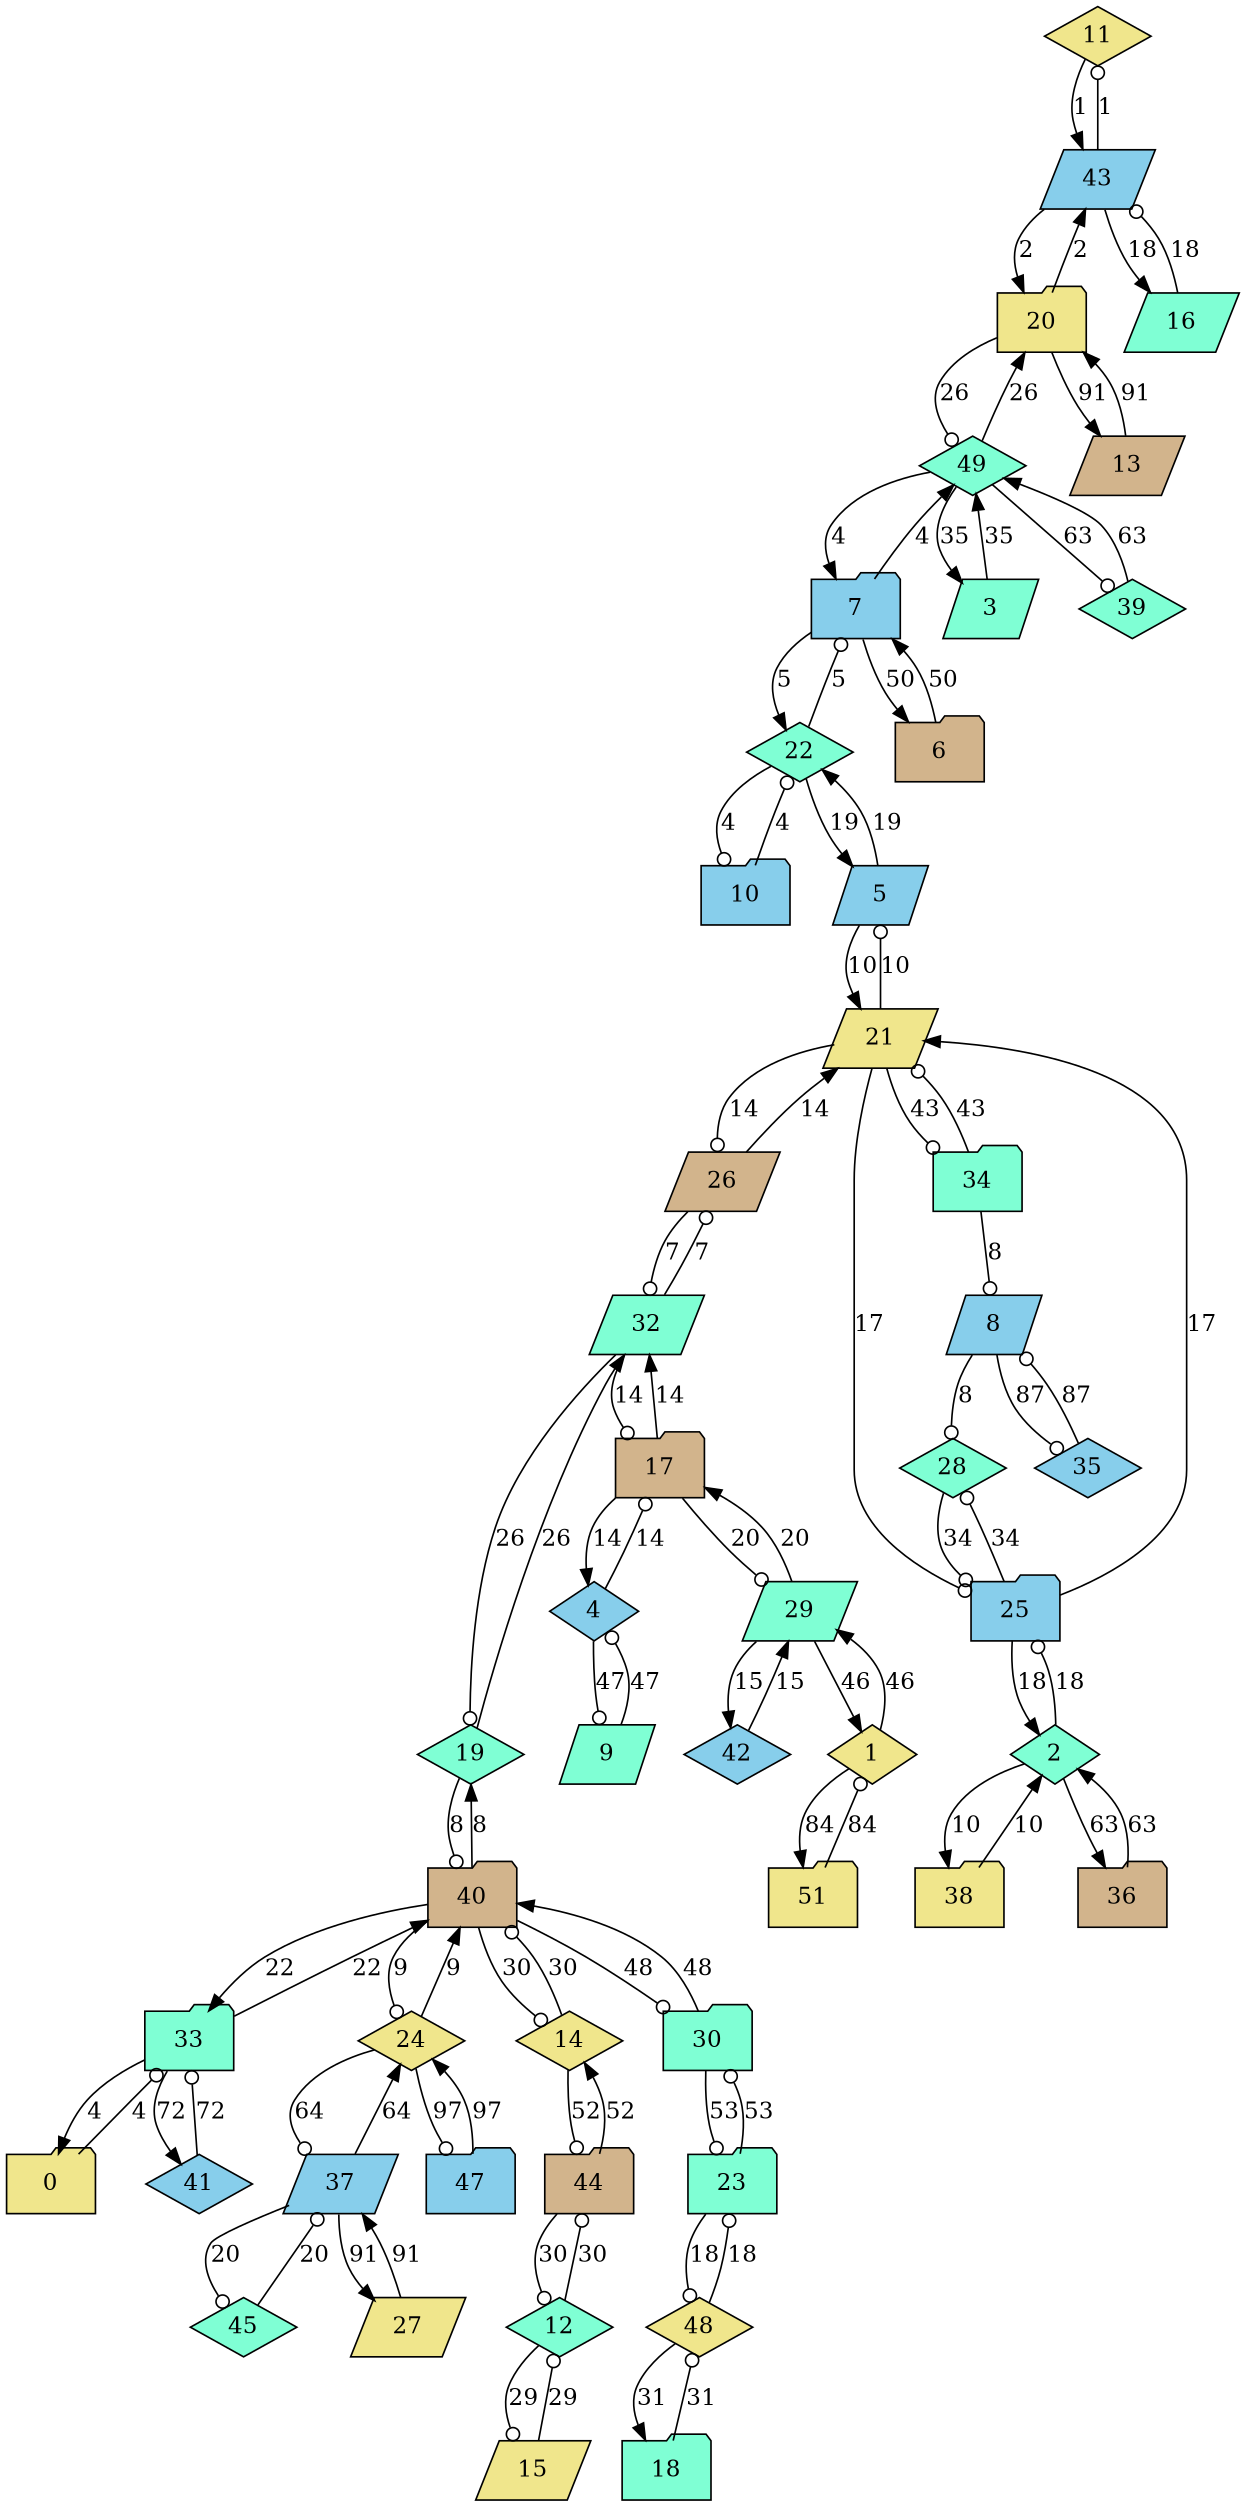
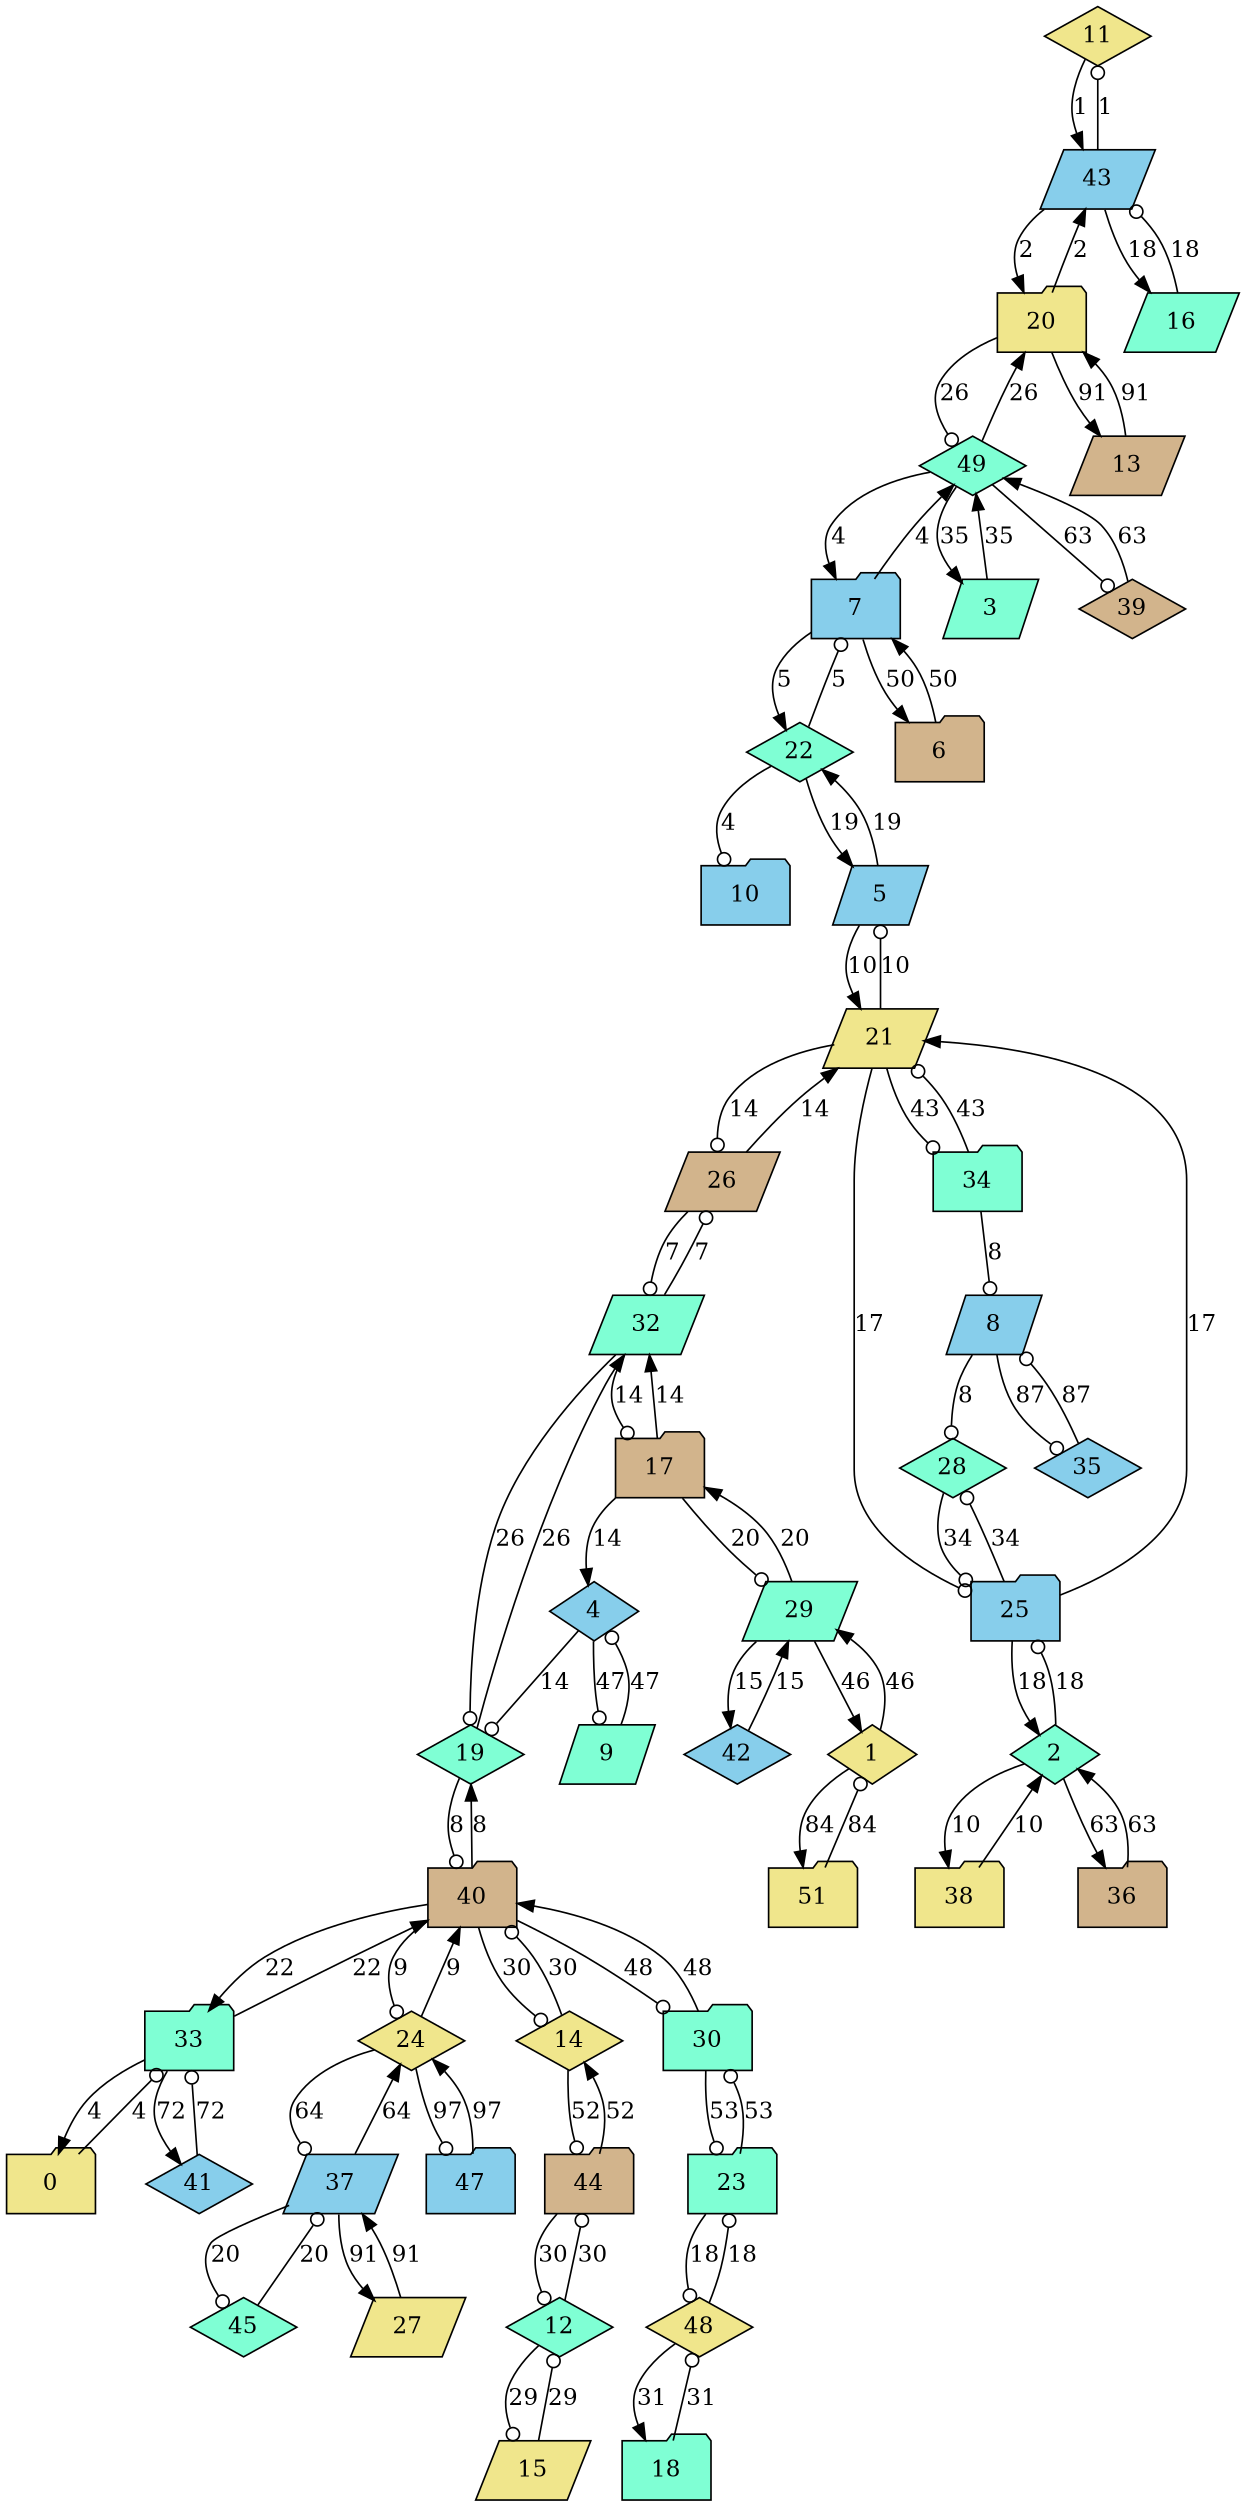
  digraph {
    node [fillcolor=aquamarine shape=folder style=filled]
    edge [arrowhead=odot]
    11 [fillcolor=khaki shape=diamond]
    43 [fillcolor=skyblue shape=parallelogram]
    20 [fillcolor=khaki]
    16 [shape=parallelogram]
    49 [shape=diamond]
    13 [fillcolor=tan shape=parallelogram]
    7 [fillcolor=skyblue]
    3 [shape=parallelogram]
-   39 [shape=diamond]
+   39 [fillcolor=tan shape=diamond]
    22 [shape=diamond]
    6 [fillcolor=tan]
    10 [fillcolor=skyblue]
    5 [fillcolor=skyblue shape=parallelogram]
    21 [fillcolor=khaki shape=parallelogram]
    0 [fillcolor=khaki]
    33
    40 [fillcolor=tan]
    41 [fillcolor=skyblue shape=diamond]
    19 [shape=diamond]
    24 [fillcolor=khaki shape=diamond]
    14 [fillcolor=khaki shape=diamond]
    30
    26 [fillcolor=tan shape=parallelogram]
    32 [shape=parallelogram]
    17 [fillcolor=tan]
    25 [fillcolor=skyblue]
    34
    4 [fillcolor=skyblue shape=diamond]
    29 [shape=parallelogram]
    37 [fillcolor=skyblue shape=parallelogram]
    47 [fillcolor=skyblue]
    44 [fillcolor=tan]
    23
    28 [shape=diamond]
    8 [fillcolor=skyblue shape=parallelogram]
    35 [fillcolor=skyblue shape=diamond]
    2 [shape=diamond]
    45 [shape=diamond]
    27 [fillcolor=khaki shape=parallelogram]
    38 [fillcolor=khaki]
    36 [fillcolor=tan]
    9 [shape=parallelogram]
    42 [fillcolor=skyblue shape=diamond]
    1 [fillcolor=khaki shape=diamond]
    n45 [fillcolor=khaki label=51]
    48 [fillcolor=khaki shape=diamond]
    18
    15 [fillcolor=khaki shape=parallelogram]
    12 [shape=diamond]
    11 -> 43 [arrowhead=normal label=1]
    43 -> 11 [label=1]
    43 -> 20 [arrowhead=normal label=2]
    43 -> 16 [arrowhead=normal label=18]
    20 -> 43 [arrowhead=normal label=2]
    20 -> 49 [label=26]
    20 -> 13 [arrowhead=normal label=91]
    16 -> 43 [label=18]
    49 -> 20 [arrowhead=normal label=26]
    49 -> 7 [arrowhead=normal label=4]
    49 -> 3 [arrowhead=normal label=35]
    49 -> 39 [label=63]
    13 -> 20 [arrowhead=normal label=91]
    7 -> 49 [arrowhead=normal label=4]
    7 -> 22 [arrowhead=normal label=5]
    7 -> 6 [arrowhead=normal label=50]
    3 -> 49 [arrowhead=normal label=35]
    39 -> 49 [arrowhead=normal label=63]
    22 -> 7 [label=5]
    22 -> 10 [label=4]
    22 -> 5 [arrowhead=normal label=19]
    6 -> 7 [arrowhead=normal label=50]
-   10 -> 22 [label=4]
    5 -> 22 [arrowhead=normal label=19]
    5 -> 21 [arrowhead=normal label=10]
    21 -> 5 [label=10]
    21 -> 26 [label=14]
    21 -> 25 [label=17]
    21 -> 34 [label=43]
    0 -> 33 [label=4]
    33 -> 0 [arrowhead=normal label=4]
    33 -> 40 [arrowhead=normal label=22]
    33 -> 41 [arrowhead=normal label=72]
    40 -> 33 [arrowhead=normal label=22]
    40 -> 19 [arrowhead=normal label=8]
    40 -> 24 [label=9]
    40 -> 14 [label=30]
    40 -> 30 [label=48]
    41 -> 33 [label=72]
    19 -> 40 [label=8]
    19 -> 32 [arrowhead=normal label=26]
    24 -> 40 [arrowhead=normal label=9]
    24 -> 37 [label=64]
    24 -> 47 [label=97]
    14 -> 40 [label=30]
    14 -> 44 [label=52]
    30 -> 40 [arrowhead=normal label=48]
    30 -> 23 [label=53]
    26 -> 21 [arrowhead=normal label=14]
    26 -> 32 [label=7]
    32 -> 19 [label=26]
    32 -> 26 [label=7]
    32 -> 17 [label=14]
    17 -> 32 [arrowhead=normal label=14]
    17 -> 4 [arrowhead=normal label=14]
    17 -> 29 [label=20]
    25 -> 21 [arrowhead=normal label=17]
    25 -> 28 [label=34]
    25 -> 2 [arrowhead=normal label=18]
    34 -> 21 [label=43]
    34 -> 8 [label=8]
-   4 -> 17 [label=14]
+   4 -> 19 [label=14]
    4 -> 9 [label=47]
    29 -> 17 [arrowhead=normal label=20]
    29 -> 42 [arrowhead=normal label=15]
    29 -> 1 [arrowhead=normal label=46]
    37 -> 24 [arrowhead=normal label=64]
    37 -> 45 [label=20]
    37 -> 27 [arrowhead=normal label=91]
    47 -> 24 [arrowhead=normal label=97]
    44 -> 14 [arrowhead=normal label=52]
    44 -> 12 [label=30]
    23 -> 30 [label=53]
    23 -> 48 [label=18]
    28 -> 25 [label=34]
    8 -> 28 [label=8]
    8 -> 35 [label=87]
    35 -> 8 [label=87]
    2 -> 25 [label=18]
    2 -> 38 [arrowhead=normal label=10]
    2 -> 36 [arrowhead=normal label=63]
    45 -> 37 [label=20]
    27 -> 37 [arrowhead=normal label=91]
    38 -> 2 [arrowhead=normal label=10]
    36 -> 2 [arrowhead=normal label=63]
    9 -> 4 [label=47]
    42 -> 29 [arrowhead=normal label=15]
    1 -> 29 [arrowhead=normal label=46]
    1 -> n45 [arrowhead=normal label=84]
    n45 -> 1 [label=84]
    48 -> 23 [label=18]
    48 -> 18 [arrowhead=normal label=31]
    18 -> 48 [label=31]
    15 -> 12 [label=29]
    12 -> 44 [label=30]
    12 -> 15 [label=29]
  }
